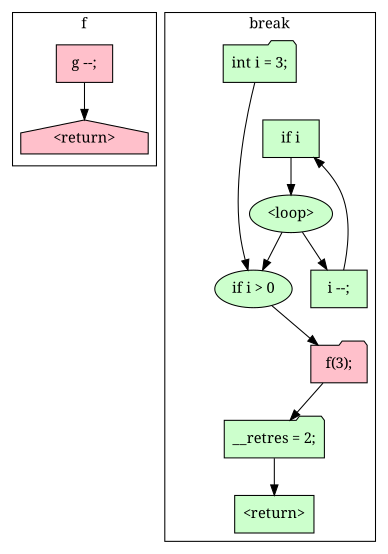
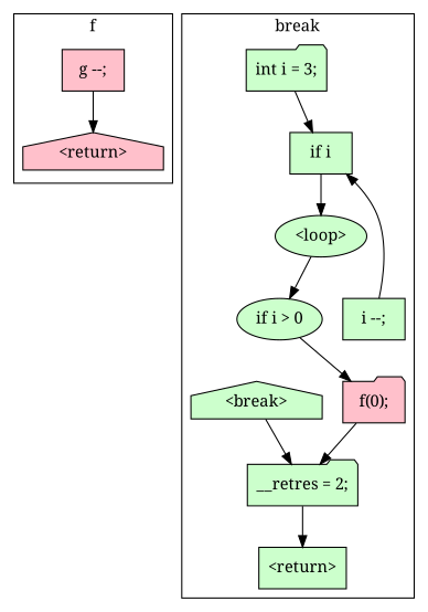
  digraph {
    fontname="Noto Serif"
    node [fillcolor="#ccffcc" fontname="Noto Serif" shape=box style=filled]
    edge [fontname="Noto Serif"]
    n1 [fillcolor=pink label="g --;"]
    n2 [fillcolor=pink label="<return>" shape=house]
    n3 [label="int i = 3;" shape=folder]
    n4 [label="if i > 0" shape=ellipse]
    n5 [label="<loop>" shape=ellipse]
-   n6 [fillcolor=pink label="f(3);" shape=folder]
+   n6 [fillcolor=pink label="f(0);" shape=folder]
    n7 [label="i --;"]
    n8 [label="__retres = 2;" shape=folder]
    n9 [label="if i"]
+   n10 [label="<break>" shape=house]
    n11 [label="<return>"]
    subgraph cluster_1 {
      label=f
      n1
      n2
    }
    subgraph cluster_2 {
      label=break
      n3
      n4
      n5
      n6
      n7
      n8
      n9
+     n10
      n11
    }
    n1 -> n2
-   n3 -> n4
+   n3 -> n9
    n4 -> n6
    n5 -> n4
-   n5 -> n7
    n6 -> n8
    n7 -> n9
    n8 -> n11
    n9 -> n5
+   n10 -> n8
  }
